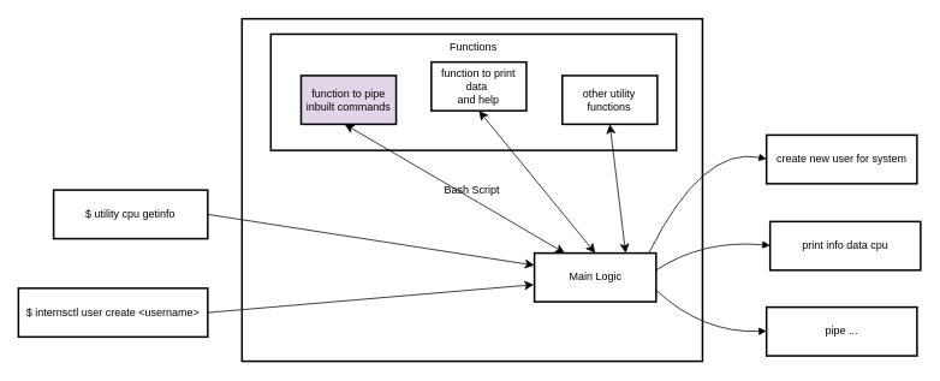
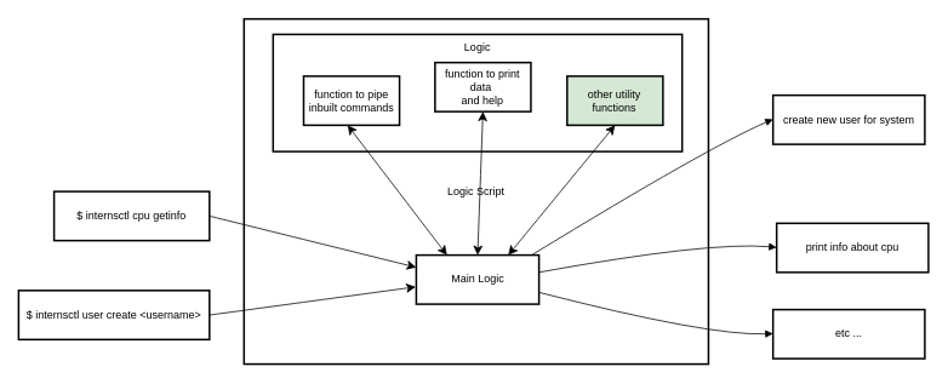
  <mxCell id="0" />
  <mxCell id="1" parent="0" />
- <mxCell id="2" value="Bash Script" style="whiteSpace=wrap;strokeWidth=2;" parent="1" vertex="1"><mxGeometry x="268" y="20" width="511" height="380" as="geometry" /></mxCell>
- <mxCell id="3" value="Functions" style="whiteSpace=wrap;strokeWidth=2;verticalAlign=top;" parent="1" vertex="1"><mxGeometry x="300" y="37" width="450" height="129" as="geometry" /></mxCell>
- <mxCell id="4" value="function to pipe inbuilt commands" style="whiteSpace=wrap;strokeWidth=2;fillColor=#e1d5e7;" parent="3" vertex="1"><mxGeometry x="33.594" y="46" width="105.469" height="54" as="geometry" /></mxCell>
+ <mxCell id="2" value="Logic Script" style="whiteSpace=wrap;strokeWidth=2;" parent="1" vertex="1"><mxGeometry x="268" y="20" width="511" height="380" as="geometry" /></mxCell>
+ <mxCell id="3" value="Logic" style="whiteSpace=wrap;strokeWidth=2;verticalAlign=top;" parent="1" vertex="1"><mxGeometry x="300" y="37" width="450" height="129" as="geometry" /></mxCell>
+ <mxCell id="4" value="function to pipe inbuilt commands" style="whiteSpace=wrap;strokeWidth=2;" parent="3" vertex="1"><mxGeometry x="33.594" y="46" width="105.469" height="54" as="geometry" /></mxCell>
  <mxCell id="5" value="function to print data &#10;and help" style="whiteSpace=wrap;strokeWidth=2;" parent="3" vertex="1"><mxGeometry x="178.125" y="31" width="105.469" height="54" as="geometry" /></mxCell>
- <mxCell id="6" value="other utility functions" style="whiteSpace=wrap;strokeWidth=2;" parent="3" vertex="1"><mxGeometry x="323.438" y="46" width="105.469" height="54" as="geometry" /></mxCell>
- <mxCell id="7" value="Main Logic" style="whiteSpace=wrap;strokeWidth=2;" parent="1" vertex="1"><mxGeometry x="592.5" y="280" width="135" height="54" as="geometry" /></mxCell>
- <mxCell id="8" value="$ utility cpu getinfo" style="whiteSpace=wrap;strokeWidth=2;" parent="1" vertex="1"><mxGeometry x="59" y="210" width="171" height="54" as="geometry" /></mxCell>
+ <mxCell id="6" value="other utility functions" style="whiteSpace=wrap;strokeWidth=2;fillColor=#d5e8d4;" parent="3" vertex="1"><mxGeometry x="323.438" y="46" width="105.469" height="54" as="geometry" /></mxCell>
+ <mxCell id="7" value="Main Logic" style="whiteSpace=wrap;strokeWidth=2;" parent="1" vertex="1"><mxGeometry x="457.5" y="280" width="135" height="54" as="geometry" /></mxCell>
+ <mxCell id="8" value="$ internsctl cpu getinfo" style="whiteSpace=wrap;strokeWidth=2;" parent="1" vertex="1"><mxGeometry x="59" y="210" width="171" height="54" as="geometry" /></mxCell>
  <mxCell id="9" value="$ internsctl user create &lt;username&gt;" style="whiteSpace=wrap;strokeWidth=2;" parent="1" vertex="1"><mxGeometry x="20" y="319" width="210" height="54" as="geometry" /></mxCell>
- <mxCell id="10" value="create new user for system" style="whiteSpace=wrap;strokeWidth=2;" parent="1" vertex="1"><mxGeometry x="850" y="149" width="167" height="54" as="geometry" /></mxCell>
- <mxCell id="11" value="print info data cpu" style="whiteSpace=wrap;strokeWidth=2;" parent="1" vertex="1"><mxGeometry x="854" y="245" width="167" height="54" as="geometry" /></mxCell>
- <mxCell id="12" value="pipe ..." style="whiteSpace=wrap;strokeWidth=2;" parent="1" vertex="1"><mxGeometry x="850" y="340" width="167" height="54" as="geometry" /></mxCell>
+ <mxCell id="10" value="create new user for system" style="whiteSpace=wrap;strokeWidth=2;" parent="1" vertex="1"><mxGeometry x="850" y="104" width="167" height="54" as="geometry" /></mxCell>
+ <mxCell id="11" value="print info about cpu" style="whiteSpace=wrap;strokeWidth=2;" parent="1" vertex="1"><mxGeometry x="854" y="245" width="167" height="54" as="geometry" /></mxCell>
+ <mxCell id="12" value="etc ..." style="whiteSpace=wrap;strokeWidth=2;" parent="1" vertex="1"><mxGeometry x="850" y="340" width="167" height="54" as="geometry" /></mxCell>
  <mxCell id="13" value="" style="curved=1;startArrow=none;endArrow=block;exitX=0.94;exitY=0;entryX=0;entryY=0.49;" parent="1" source="7" target="10" edge="1"><mxGeometry relative="1" as="geometry"><Array as="points"><mxPoint x="779" y="161" /></Array></mxGeometry></mxCell>
  <mxCell id="14" value="" style="curved=1;startArrow=none;endArrow=block;exitX=1;exitY=0.35;entryX=0;entryY=0.49;" parent="1" source="7" target="11" edge="1"><mxGeometry relative="1" as="geometry"><Array as="points"><mxPoint x="779" y="265" /></Array></mxGeometry></mxCell>
  <mxCell id="15" value="" style="curved=1;startArrow=none;endArrow=block;exitX=1;exitY=0.76;entryX=0;entryY=0.49;" parent="1" source="7" target="12" edge="1"><mxGeometry relative="1" as="geometry"><Array as="points"><mxPoint x="779" y="369" /></Array></mxGeometry></mxCell>
  <mxCell id="16" value="" style="endArrow=classic;startArrow=classic;html=1;rounded=0;fontSize=12;startSize=8;endSize=8;curved=1;entryX=0.459;entryY=1;entryDx=0;entryDy=0;entryPerimeter=0;exitX=0.25;exitY=0;exitDx=0;exitDy=0;" edge="1" parent="1" source="7" target="4"><mxGeometry width="50" height="50" relative="1" as="geometry"><mxPoint x="460" y="360" as="sourcePoint" /><mxPoint x="514" y="319" as="targetPoint" /></mxGeometry></mxCell>
  <mxCell id="17" style="edgeStyle=none;curved=1;rounded=0;orthogonalLoop=1;jettySize=auto;html=1;entryX=0.25;entryY=0;entryDx=0;entryDy=0;fontSize=12;startSize=8;endSize=8;" edge="1" parent="1" source="7" target="7"><mxGeometry relative="1" as="geometry" /></mxCell>
  <mxCell id="18" value="" style="endArrow=classic;startArrow=classic;html=1;rounded=0;fontSize=12;startSize=8;endSize=8;curved=1;entryX=0.5;entryY=1;entryDx=0;entryDy=0;exitX=0.5;exitY=0;exitDx=0;exitDy=0;" edge="1" parent="1" source="7" target="5"><mxGeometry width="50" height="50" relative="1" as="geometry"><mxPoint x="464" y="369" as="sourcePoint" /><mxPoint x="514" y="319" as="targetPoint" /></mxGeometry></mxCell>
  <mxCell id="19" value="" style="endArrow=classic;startArrow=classic;html=1;rounded=0;fontSize=12;startSize=8;endSize=8;curved=1;entryX=0.5;entryY=1;entryDx=0;entryDy=0;exitX=0.75;exitY=0;exitDx=0;exitDy=0;" edge="1" parent="1" source="7" target="6"><mxGeometry width="50" height="50" relative="1" as="geometry"><mxPoint x="464" y="369" as="sourcePoint" /><mxPoint x="514" y="319" as="targetPoint" /></mxGeometry></mxCell>
  <mxCell id="20" value="" style="endArrow=classic;html=1;rounded=0;fontSize=12;startSize=8;endSize=8;curved=1;exitX=1;exitY=0.5;exitDx=0;exitDy=0;entryX=-0.004;entryY=0.648;entryDx=0;entryDy=0;entryPerimeter=0;" edge="1" parent="1" source="9" target="7"><mxGeometry width="50" height="50" relative="1" as="geometry"><mxPoint x="464" y="369" as="sourcePoint" /><mxPoint x="514" y="319" as="targetPoint" /></mxGeometry></mxCell>
  <mxCell id="21" value="" style="endArrow=classic;html=1;rounded=0;fontSize=12;startSize=8;endSize=8;curved=1;exitX=1;exitY=0.5;exitDx=0;exitDy=0;entryX=0;entryY=0.25;entryDx=0;entryDy=0;" edge="1" parent="1" source="8" target="7"><mxGeometry width="50" height="50" relative="1" as="geometry"><mxPoint x="464" y="369" as="sourcePoint" /><mxPoint x="514" y="319" as="targetPoint" /></mxGeometry></mxCell>
